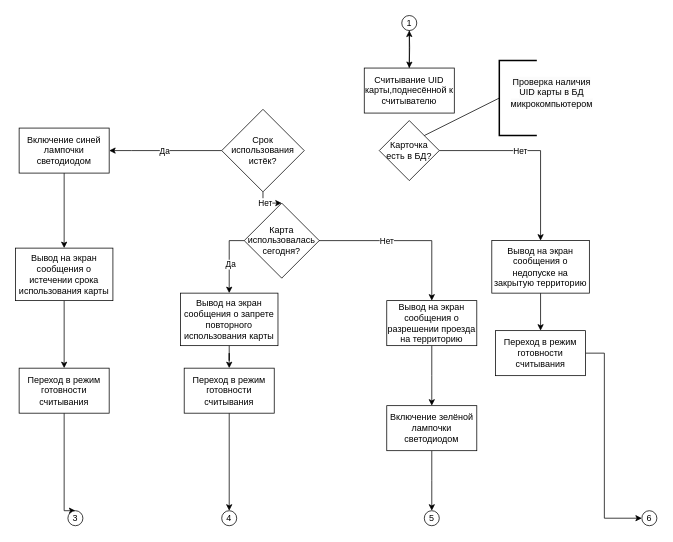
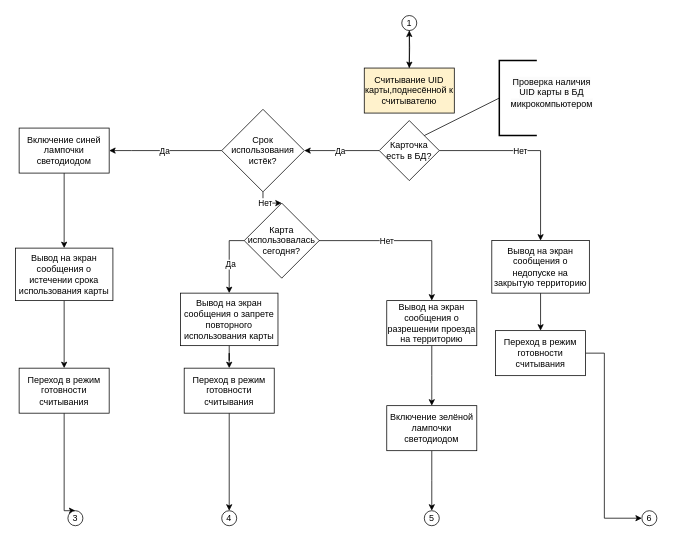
  <mxCell id="0" />
  <mxCell id="1" parent="0" />
  <mxCell id="2" value="" style="edgeStyle=orthogonalEdgeStyle;rounded=0;orthogonalLoop=1;jettySize=auto;html=1;" parent="1" target="4" edge="1"><mxGeometry relative="1" as="geometry"><mxPoint x="545" y="34.5" as="sourcePoint" /></mxGeometry></mxCell>
  <mxCell id="3" value="" style="edgeStyle=orthogonalEdgeStyle;rounded=0;orthogonalLoop=1;jettySize=auto;html=1;" parent="1" source="4" target="42" edge="1"><mxGeometry relative="1" as="geometry" /></mxCell>
- <mxCell id="4" value="Считывание UID карты,поднесённой к считывателю" style="rounded=0;whiteSpace=wrap;html=1;" parent="1" vertex="1"><mxGeometry x="485" y="90" width="120" height="60" as="geometry" /></mxCell>
+ <mxCell id="4" value="Считывание UID карты,поднесённой к считывателю" style="rounded=0;whiteSpace=wrap;html=1;fillColor=#fff2cc;" parent="1" vertex="1"><mxGeometry x="485" y="90" width="120" height="60" as="geometry" /></mxCell>
  <mxCell id="5" value="" style="edgeStyle=orthogonalEdgeStyle;rounded=0;orthogonalLoop=1;jettySize=auto;html=1;entryX=0.5;entryY=0;entryDx=0;entryDy=0;exitX=1;exitY=0.5;exitDx=0;exitDy=0;" parent="1" source="34" target="12" edge="1"><mxGeometry relative="1" as="geometry"><mxPoint x="745" y="230" as="targetPoint" /></mxGeometry></mxCell>
  <mxCell id="6" value="Нет" style="edgeLabel;html=1;align=center;verticalAlign=middle;resizable=0;points=[];" parent="5" vertex="1" connectable="0"><mxGeometry x="-0.142" y="2" relative="1" as="geometry"><mxPoint x="-2" y="2" as="offset" /></mxGeometry></mxCell>
  <mxCell id="7" value="" style="edgeStyle=orthogonalEdgeStyle;rounded=0;orthogonalLoop=1;jettySize=auto;html=1;entryX=0.5;entryY=0;entryDx=0;entryDy=0;exitX=0.5;exitY=1;exitDx=0;exitDy=0;" parent="1" source="38" target="16" edge="1"><mxGeometry relative="1" as="geometry"><mxPoint x="435" y="300" as="sourcePoint" /><mxPoint x="585" y="390" as="targetPoint" /><Array as="points"><mxPoint x="575" y="320" /></Array></mxGeometry></mxCell>
  <mxCell id="8" value="Нет" style="edgeLabel;html=1;align=center;verticalAlign=middle;resizable=0;points=[];" parent="7" vertex="1" connectable="0"><mxGeometry x="-0.204" y="-1" relative="1" as="geometry"><mxPoint x="58" y="-1" as="offset" /></mxGeometry></mxCell>
  <mxCell id="9" value="" style="edgeStyle=orthogonalEdgeStyle;rounded=0;orthogonalLoop=1;jettySize=auto;html=1;exitX=0;exitY=0.5;exitDx=0;exitDy=0;" parent="1" source="37" edge="1"><mxGeometry relative="1" as="geometry"><mxPoint x="475" y="230" as="sourcePoint" /><Array as="points"><mxPoint x="175" y="200" /><mxPoint x="175" y="200" /></Array><mxPoint y="200" as="targetPoint" x="145" /></mxGeometry></mxCell>
  <mxCell id="10" value="Да" style="edgeLabel;html=1;align=center;verticalAlign=middle;resizable=0;points=[];" parent="9" vertex="1" connectable="0"><mxGeometry x="-0.096" y="2" relative="1" as="geometry"><mxPoint x="-9" y="-2" as="offset" /></mxGeometry></mxCell>
  <mxCell id="11" value="" style="edgeStyle=orthogonalEdgeStyle;rounded=0;orthogonalLoop=1;jettySize=auto;html=1;" parent="1" source="12" target="14" edge="1"><mxGeometry relative="1" as="geometry" /></mxCell>
  <mxCell id="12" value="Вывод на экран сообщения о недопуске на закрытую территорию" style="rounded=0;whiteSpace=wrap;html=1;" parent="1" vertex="1"><mxGeometry x="655" y="320" width="130" height="70" as="geometry" /></mxCell>
  <mxCell id="13" value="" style="edgeStyle=orthogonalEdgeStyle;rounded=0;orthogonalLoop=1;jettySize=auto;html=1;" parent="1" source="14" edge="1"><mxGeometry relative="1" as="geometry"><mxPoint x="855" y="690" as="targetPoint" /><Array as="points"><mxPoint x="805" y="690" /></Array></mxGeometry></mxCell>
  <mxCell id="14" value="Переход в режим готовности считывания" style="rounded=0;whiteSpace=wrap;html=1;" parent="1" vertex="1"><mxGeometry x="660" y="440" width="120" height="60" as="geometry" /></mxCell>
  <mxCell id="15" value="" style="edgeStyle=orthogonalEdgeStyle;rounded=0;orthogonalLoop=1;jettySize=auto;html=1;" parent="1" source="16" edge="1"><mxGeometry relative="1" as="geometry"><mxPoint x="575" y="540" as="targetPoint" /></mxGeometry></mxCell>
  <mxCell id="16" value="Вывод на экран сообщения о разрешении проезда на территорию" style="whiteSpace=wrap;html=1;rounded=0;" parent="1" vertex="1"><mxGeometry x="515" y="400" width="120" height="60" as="geometry" /></mxCell>
  <mxCell id="17" value="" style="edgeStyle=orthogonalEdgeStyle;rounded=0;orthogonalLoop=1;jettySize=auto;html=1;" parent="1" source="18" target="23" edge="1"><mxGeometry relative="1" as="geometry" /></mxCell>
  <mxCell id="18" value="Включение синей лампочки светодиодом" style="whiteSpace=wrap;html=1;rounded=0;" parent="1" vertex="1"><mxGeometry x="25" y="170" width="120" height="60" as="geometry" /></mxCell>
  <mxCell id="19" value="" style="endArrow=classic;html=1;rounded=0;entryX=0.5;entryY=0;entryDx=0;entryDy=0;exitX=0;exitY=0.5;exitDx=0;exitDy=0;" parent="1" source="38" target="27" edge="1"><mxGeometry width="50" height="50" relative="1" as="geometry"><mxPoint x="225" y="320" as="sourcePoint" /><mxPoint x="15" y="440" as="targetPoint" /><Array as="points"><mxPoint x="305" y="320" /></Array></mxGeometry></mxCell>
  <mxCell id="20" value="Да" style="edgeLabel;html=1;align=center;verticalAlign=middle;resizable=0;points=[];" parent="19" vertex="1" connectable="0"><mxGeometry x="-0.161" relative="1" as="geometry"><mxPoint x="80" as="offset" /></mxGeometry></mxCell>
  <mxCell id="21" value="Да" style="edgeLabel;html=1;align=center;verticalAlign=middle;resizable=0;points=[];" parent="19" vertex="1" connectable="0"><mxGeometry x="0.127" y="1" relative="1" as="geometry"><mxPoint as="offset" /></mxGeometry></mxCell>
  <mxCell id="22" value="" style="edgeStyle=orthogonalEdgeStyle;rounded=0;orthogonalLoop=1;jettySize=auto;html=1;" parent="1" source="23" target="25" edge="1"><mxGeometry relative="1" as="geometry" /></mxCell>
  <mxCell id="23" value="Вывод на экран сообщения о истечении срока использования карты" style="whiteSpace=wrap;html=1;rounded=0;" parent="1" vertex="1"><mxGeometry x="20" y="330" width="130" height="70" as="geometry" /></mxCell>
  <mxCell id="24" style="edgeStyle=orthogonalEdgeStyle;rounded=0;orthogonalLoop=1;jettySize=auto;html=1;entryX=0.5;entryY=0;entryDx=0;entryDy=0;" parent="1" source="25" target="45" edge="1"><mxGeometry relative="1" as="geometry"><Array as="points"><mxPoint x="85" y="680" /></Array></mxGeometry></mxCell>
  <mxCell id="25" value="Переход в режим готовности считывания" style="whiteSpace=wrap;html=1;rounded=0;" parent="1" vertex="1"><mxGeometry x="25" y="490" width="120" height="60" as="geometry" /></mxCell>
  <mxCell id="26" value="" style="edgeStyle=orthogonalEdgeStyle;rounded=0;orthogonalLoop=1;jettySize=auto;html=1;" parent="1" source="27" target="29" edge="1"><mxGeometry relative="1" as="geometry" /></mxCell>
  <mxCell id="27" value="Вывод на экран сообщения о запрете повторного использования карты" style="rounded=0;whiteSpace=wrap;html=1;" parent="1" vertex="1"><mxGeometry x="240" y="390" width="130" height="70" as="geometry" /></mxCell>
  <mxCell id="28" style="edgeStyle=orthogonalEdgeStyle;rounded=0;orthogonalLoop=1;jettySize=auto;html=1;entryX=0.5;entryY=0;entryDx=0;entryDy=0;" parent="1" source="29" target="46" edge="1"><mxGeometry relative="1" as="geometry" /></mxCell>
  <mxCell id="29" value="Переход в режим готовности считывания" style="rounded=0;whiteSpace=wrap;html=1;" parent="1" vertex="1"><mxGeometry x="245" y="490" width="120" height="60" as="geometry" /></mxCell>
  <mxCell id="30" value="" style="edgeStyle=orthogonalEdgeStyle;rounded=0;orthogonalLoop=1;jettySize=auto;html=1;" parent="1" source="31" edge="1"><mxGeometry relative="1" as="geometry"><mxPoint x="575" y="680" as="targetPoint" /></mxGeometry></mxCell>
  <mxCell id="31" value="Включение зелёной лампочки светодиодом" style="rounded=0;whiteSpace=wrap;html=1;" parent="1" vertex="1"><mxGeometry x="515" y="540" width="120" height="60" as="geometry" /></mxCell>
+ <mxCell id="32" value="" style="edgeStyle=orthogonalEdgeStyle;rounded=0;orthogonalLoop=1;jettySize=auto;html=1;" parent="1" source="34" target="37" edge="1"><mxGeometry relative="1" as="geometry" /></mxCell>
+ <mxCell id="33" value="Да" style="edgeLabel;html=1;align=center;verticalAlign=middle;resizable=0;points=[];" parent="32" vertex="1" connectable="0"><mxGeometry x="0.062" relative="1" as="geometry"><mxPoint as="offset" /></mxGeometry></mxCell>
  <mxCell id="34" value="Карточка есть в БД?" style="rhombus;whiteSpace=wrap;html=1;" parent="1" vertex="1"><mxGeometry x="505" y="160" width="80" height="80" as="geometry" /></mxCell>
  <mxCell id="35" style="edgeStyle=orthogonalEdgeStyle;rounded=0;orthogonalLoop=1;jettySize=auto;html=1;entryX=0.5;entryY=0;entryDx=0;entryDy=0;" parent="1" source="37" target="38" edge="1"><mxGeometry relative="1" as="geometry"><Array as="points"><mxPoint x="350" y="270" /></Array></mxGeometry></mxCell>
  <mxCell id="36" value="Нет" style="edgeLabel;html=1;align=center;verticalAlign=middle;resizable=0;points=[];" parent="35" vertex="1" connectable="0"><mxGeometry x="-0.165" y="1" relative="1" as="geometry"><mxPoint as="offset" /></mxGeometry></mxCell>
  <mxCell id="37" value="Срок использования истёк?" style="rhombus;whiteSpace=wrap;html=1;" parent="1" vertex="1"><mxGeometry x="295" y="145" width="110" height="110" as="geometry" /></mxCell>
  <mxCell id="38" value="Карта использовалась сегодня?" style="rhombus;whiteSpace=wrap;html=1;" parent="1" vertex="1"><mxGeometry x="325" y="270" width="100" height="100" as="geometry" /></mxCell>
  <mxCell id="39" value="" style="strokeWidth=2;html=1;shape=mxgraph.flowchart.annotation_1;align=left;pointerEvents=1;" parent="1" vertex="1"><mxGeometry x="665" y="80" width="50" height="100" as="geometry" /></mxCell>
  <mxCell id="40" value="" style="endArrow=none;html=1;rounded=0;entryX=0;entryY=0.5;entryDx=0;entryDy=0;entryPerimeter=0;" parent="1" target="39" edge="1"><mxGeometry width="50" height="50" relative="1" as="geometry"><mxPoint x="565" y="180" as="sourcePoint" /><mxPoint x="615" y="130" as="targetPoint" /></mxGeometry></mxCell>
  <mxCell id="41" value="&#10;&lt;span style=&quot;color: rgb(0, 0, 0); font-family: Helvetica; font-size: 12px; font-style: normal; font-variant-ligatures: normal; font-variant-caps: normal; font-weight: 400; letter-spacing: normal; orphans: 2; text-align: center; text-indent: 0px; text-transform: none; widows: 2; word-spacing: 0px; -webkit-text-stroke-width: 0px; white-space: normal; background-color: rgb(251, 251, 251); text-decoration-thickness: initial; text-decoration-style: initial; text-decoration-color: initial; display: inline !important; float: none;&quot;&gt;Проверка наличия UID карты в БД микрокомпьютером&lt;/span&gt;&#10;&#10;" style="text;html=1;align=center;verticalAlign=middle;whiteSpace=wrap;rounded=0;" parent="1" vertex="1"><mxGeometry x="705" y="115" width="60" height="30" as="geometry" /></mxCell>
  <mxCell id="42" value="1" style="ellipse;whiteSpace=wrap;html=1;aspect=fixed;" parent="1" vertex="1"><mxGeometry x="535" y="20" width="20" height="20" as="geometry" /></mxCell>
  <mxCell id="43" value="6" style="ellipse;whiteSpace=wrap;html=1;aspect=fixed;" parent="1" vertex="1"><mxGeometry x="855" y="680" width="20" height="20" as="geometry" /></mxCell>
  <mxCell id="44" value="5" style="ellipse;whiteSpace=wrap;html=1;aspect=fixed;" parent="1" vertex="1"><mxGeometry x="565" y="680" width="20" height="20" as="geometry" /></mxCell>
  <mxCell id="45" value="3" style="ellipse;whiteSpace=wrap;html=1;aspect=fixed;" parent="1" vertex="1"><mxGeometry x="90" y="680" width="20" height="20" as="geometry" /></mxCell>
  <mxCell id="46" value="4" style="ellipse;whiteSpace=wrap;html=1;aspect=fixed;" parent="1" vertex="1"><mxGeometry x="295" y="680" width="20" height="20" as="geometry" /></mxCell>
